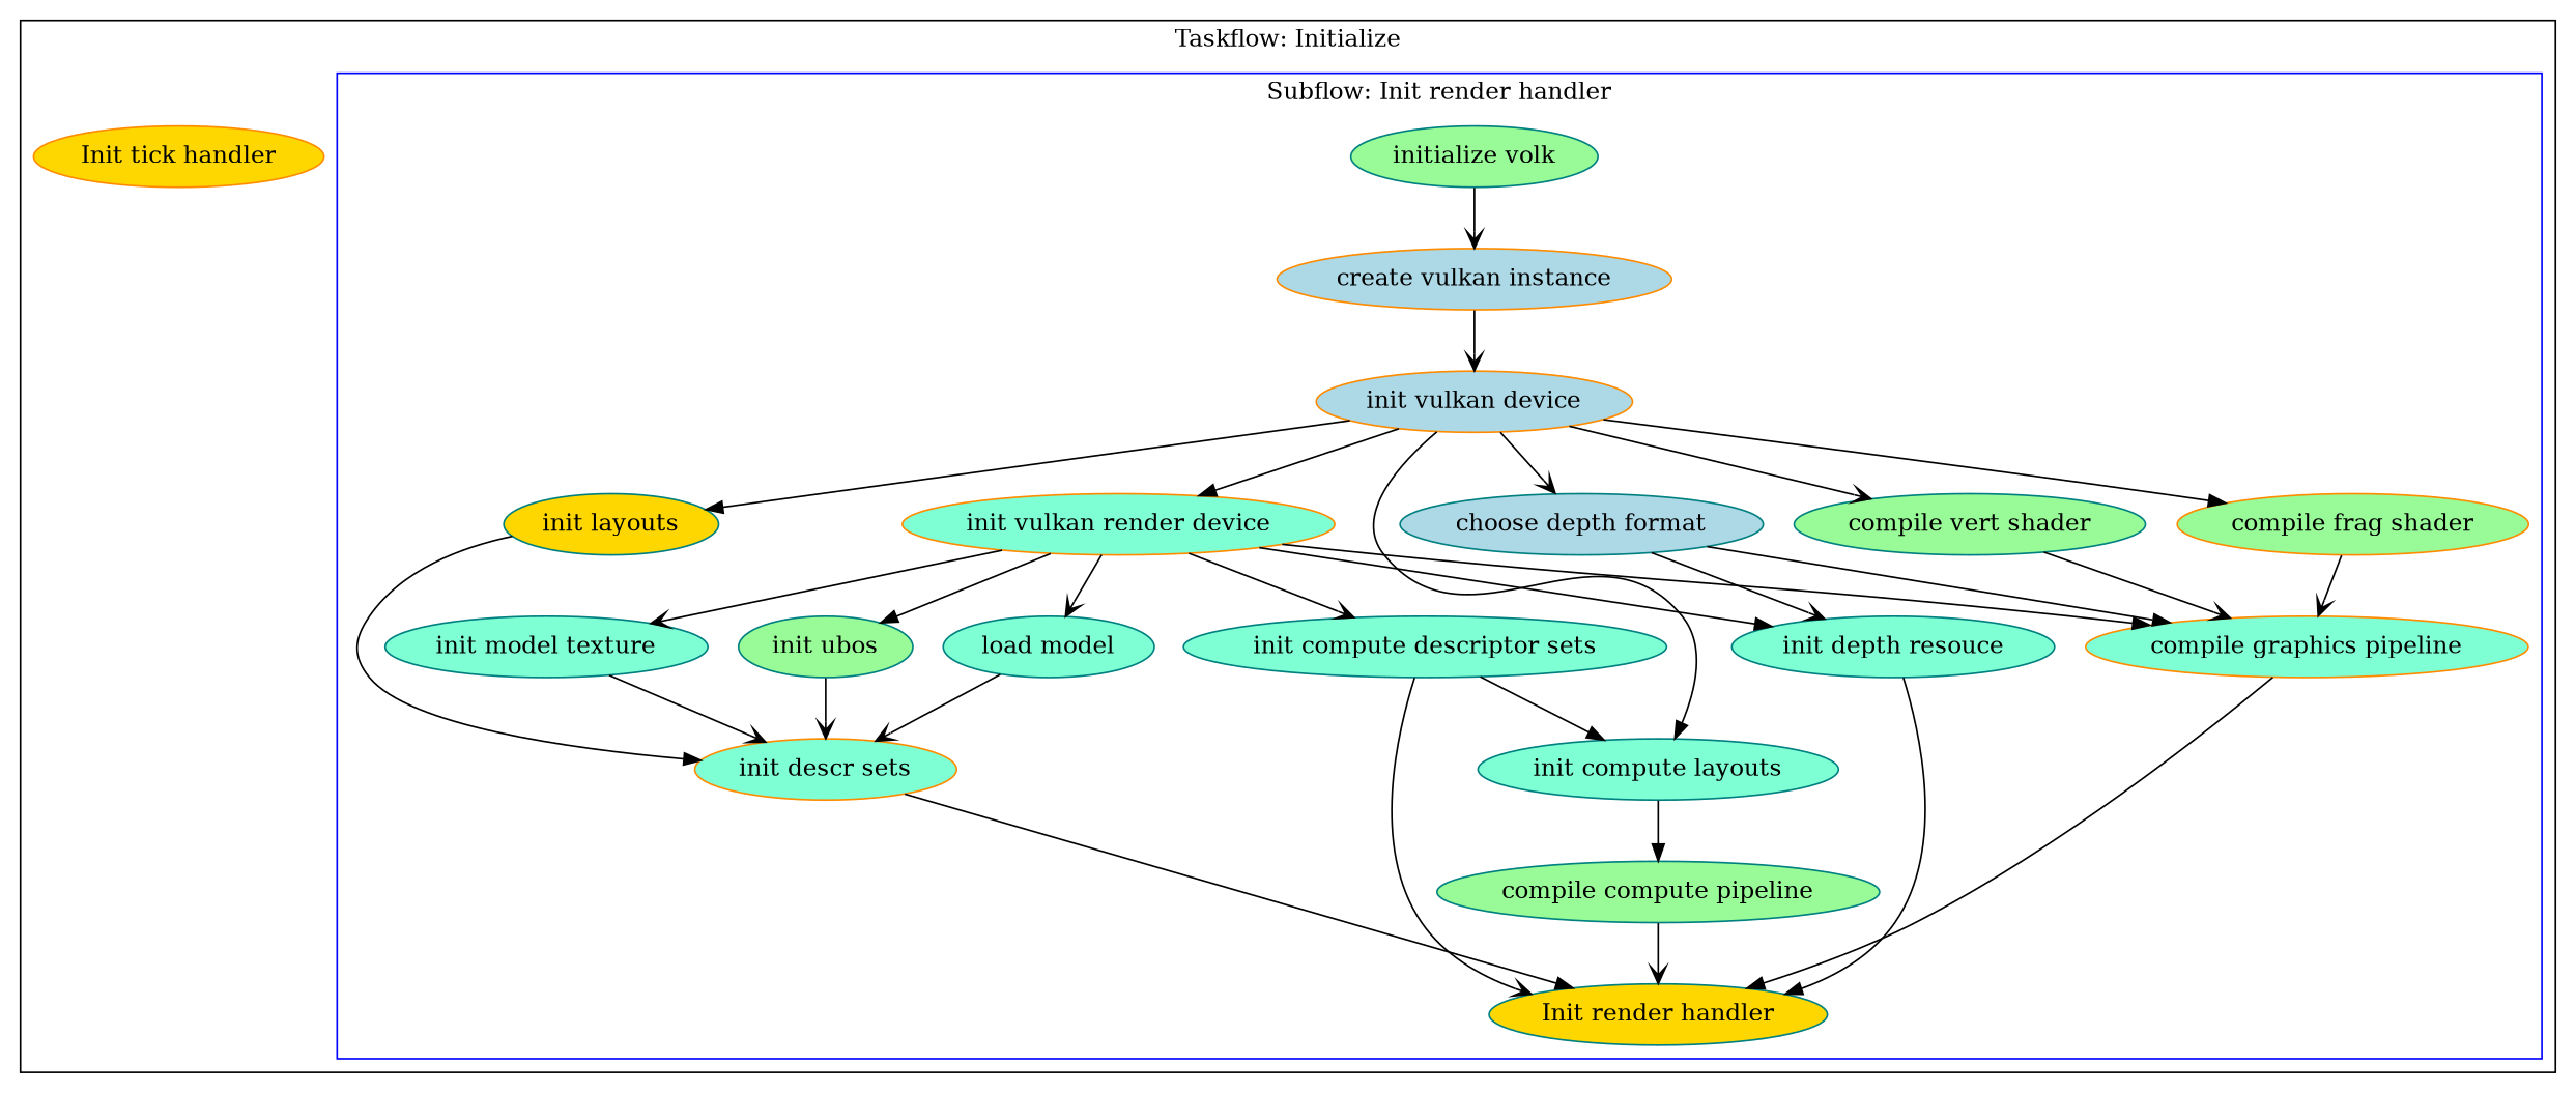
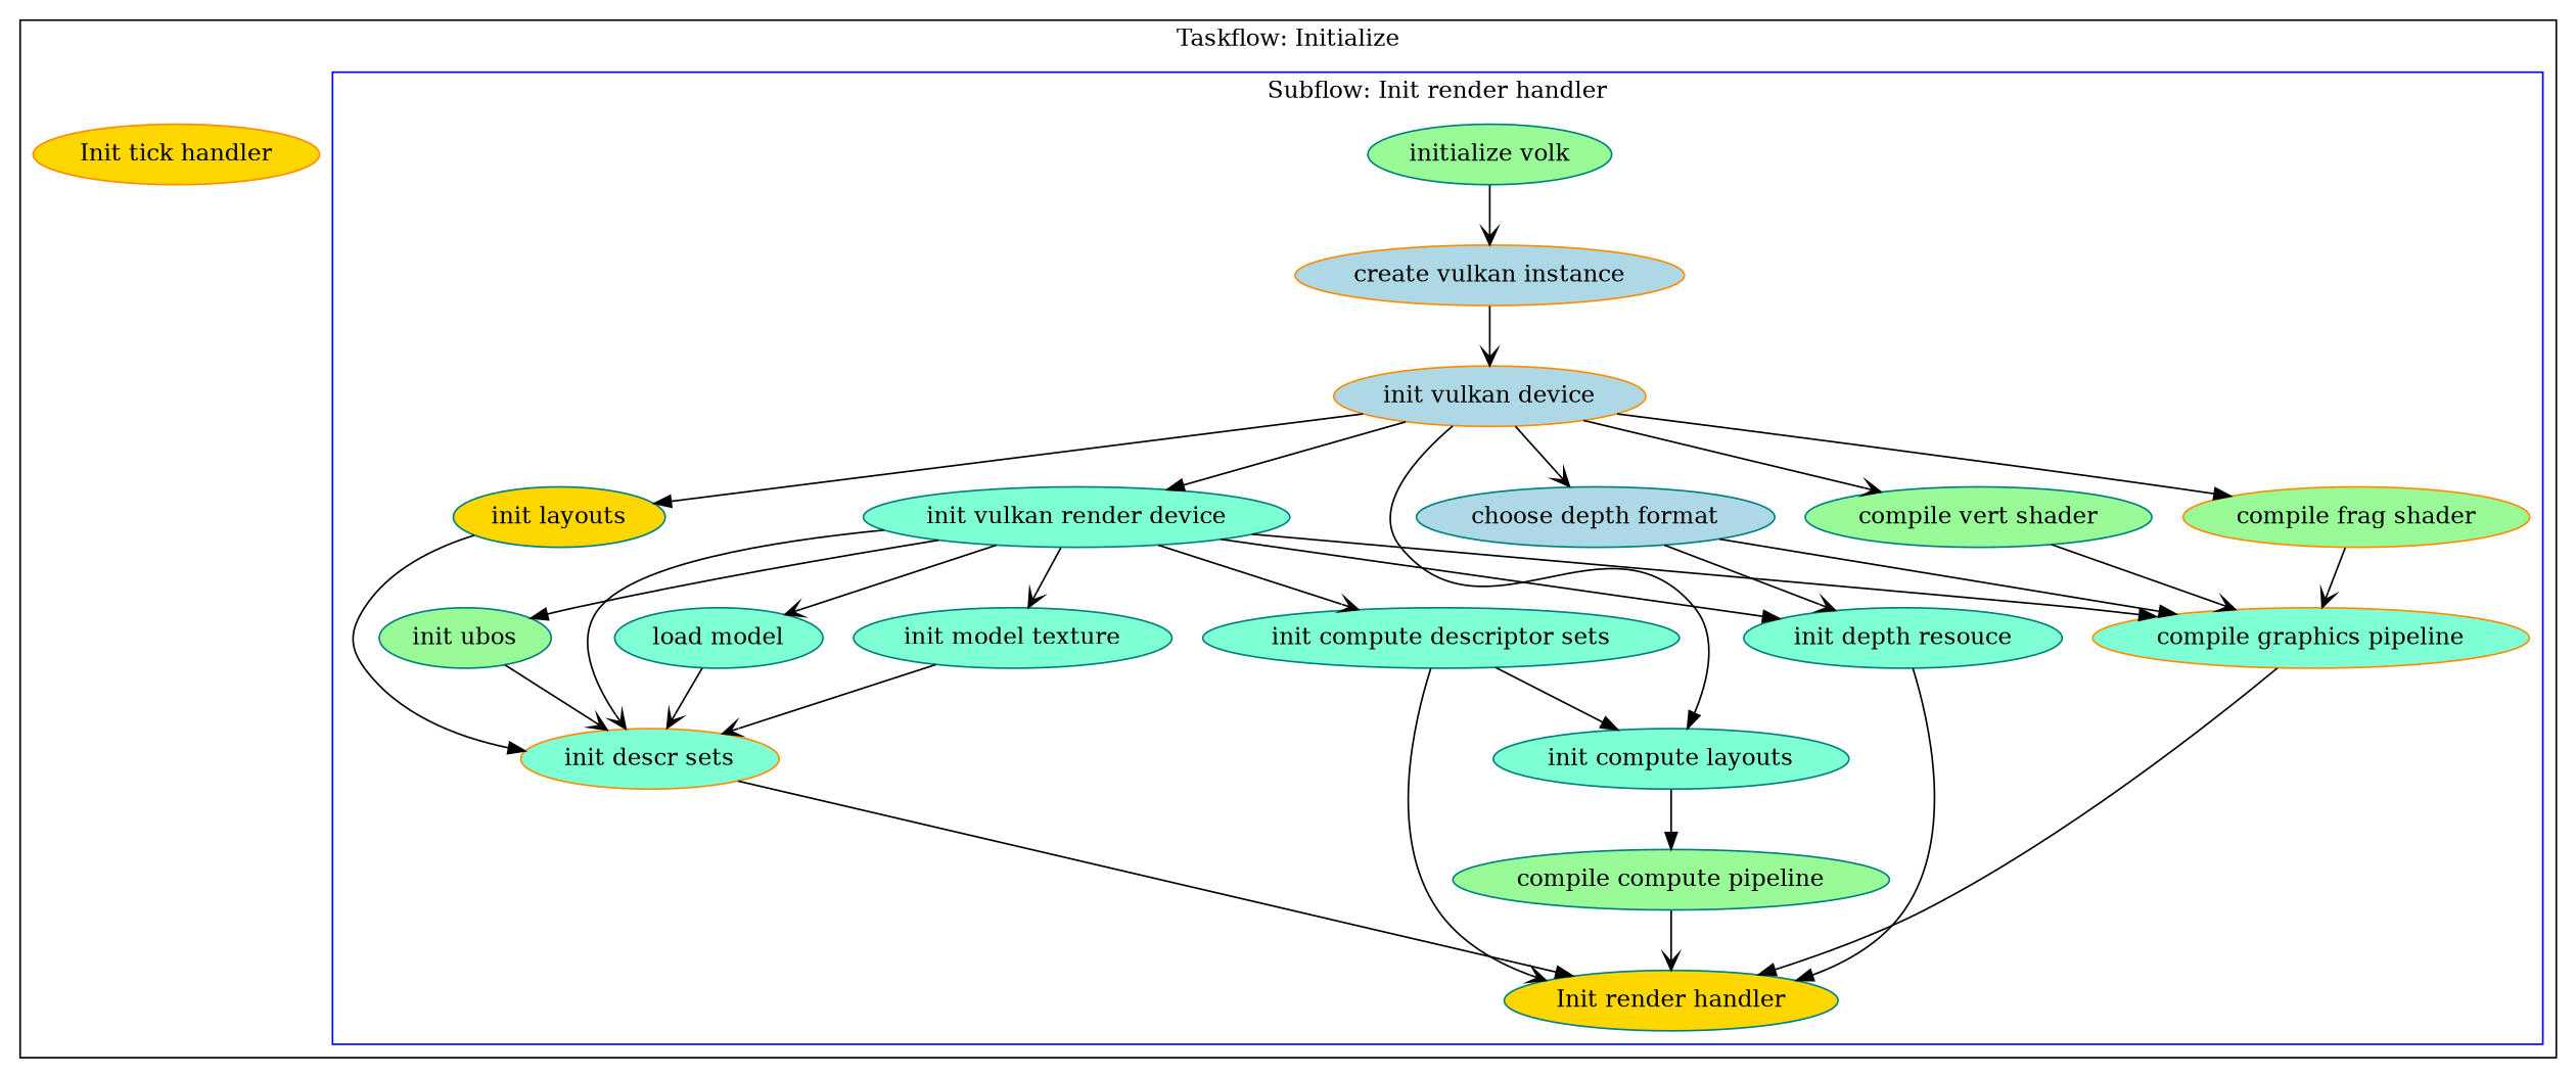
  digraph {
    node [color=teal fillcolor=aquamarine style=filled]
    edge [arrowhead=vee]
    n1 [fillcolor=gold label="Init render handler"]
    n2 [fillcolor=palegreen label="initialize volk"]
    n3 [color=darkorange fillcolor=lightblue label="create vulkan instance"]
    n4 [color=darkorange fillcolor=lightblue label="init vulkan device"]
-   n5 [color=darkorange label="init vulkan render device"]
+   n5 [label="init vulkan render device"]
    n6 [fillcolor=gold label="init layouts"]
    n7 [fillcolor=lightblue label="choose depth format"]
    n8 [fillcolor=palegreen label="compile vert shader"]
    n9 [color=darkorange fillcolor=palegreen label="compile frag shader"]
    n10 [label="init compute layouts"]
    n11 [color=darkorange label="compile graphics pipeline"]
    n12 [fillcolor=palegreen label="init ubos"]
    n13 [label="load model"]
    n14 [label="init model texture"]
    n15 [color=darkorange label="init descr sets"]
    n16 [label="init depth resouce"]
    n17 [label="init compute descriptor sets"]
    n18 [fillcolor=palegreen label="compile compute pipeline"]
    n19 [color=darkorange fillcolor=gold label="Init tick handler"]
    subgraph cluster_1 {
      label="Taskflow: Initialize"
      n19
      subgraph cluster_2 {
        color=blue
        label="Subflow: Init render handler"
        n1
        n2
        n3
        n4
        n5
        n6
        n7
        n8
        n9
        n10
        n11
        n12
        n13
        n14
        n15
        n16
        n17
        n18
      }
    }
    n2 -> n3
    n3 -> n4
    n4 -> n5 [arrowhead=normal]
    n4 -> n6 [arrowhead=normal]
    n4 -> n7
    n4 -> n8
    n4 -> n9 [arrowhead=normal]
    n4 -> n10 [arrowhead=normal]
    n5 -> n11 [arrowhead=normal]
    n5 -> n12 [arrowhead=normal]
    n5 -> n13
    n5 -> n14
+   n5 -> n15
    n5 -> n16 [arrowhead=normal]
    n5 -> n17
    n6 -> n15 [arrowhead=normal]
    n7 -> n11 [arrowhead=normal]
    n7 -> n16
    n8 -> n11
    n9 -> n11
    n10 -> n18 [arrowhead=normal]
    n11 -> n1 [arrowhead=normal]
    n12 -> n15
    n13 -> n15
    n14 -> n15
    n15 -> n1 [arrowhead=normal]
    n16 -> n1 [arrowhead=normal]
    n17 -> n1
    n17 -> n10 [arrowhead=normal]
    n18 -> n1
  }
